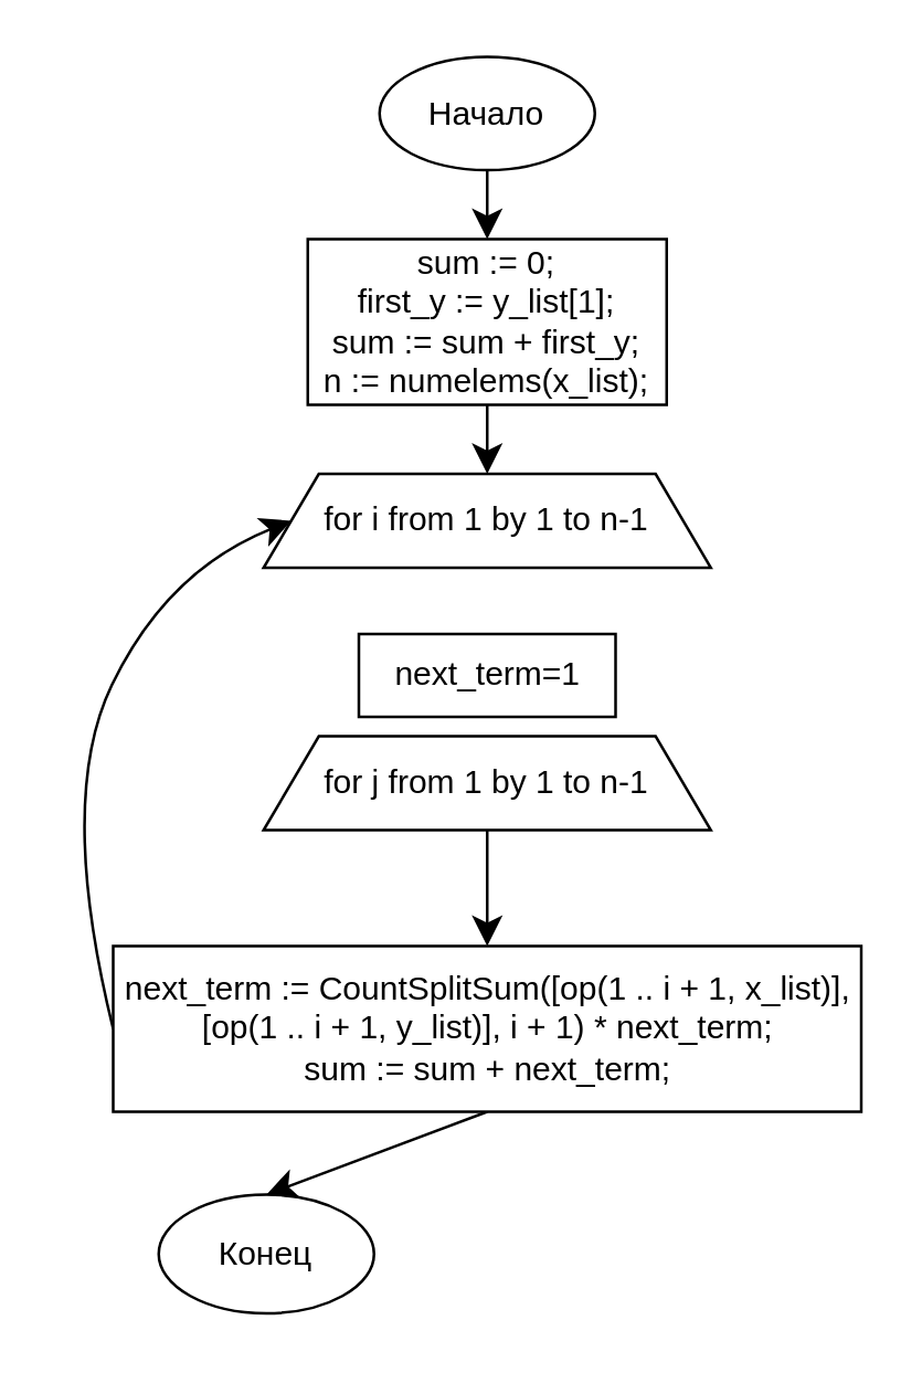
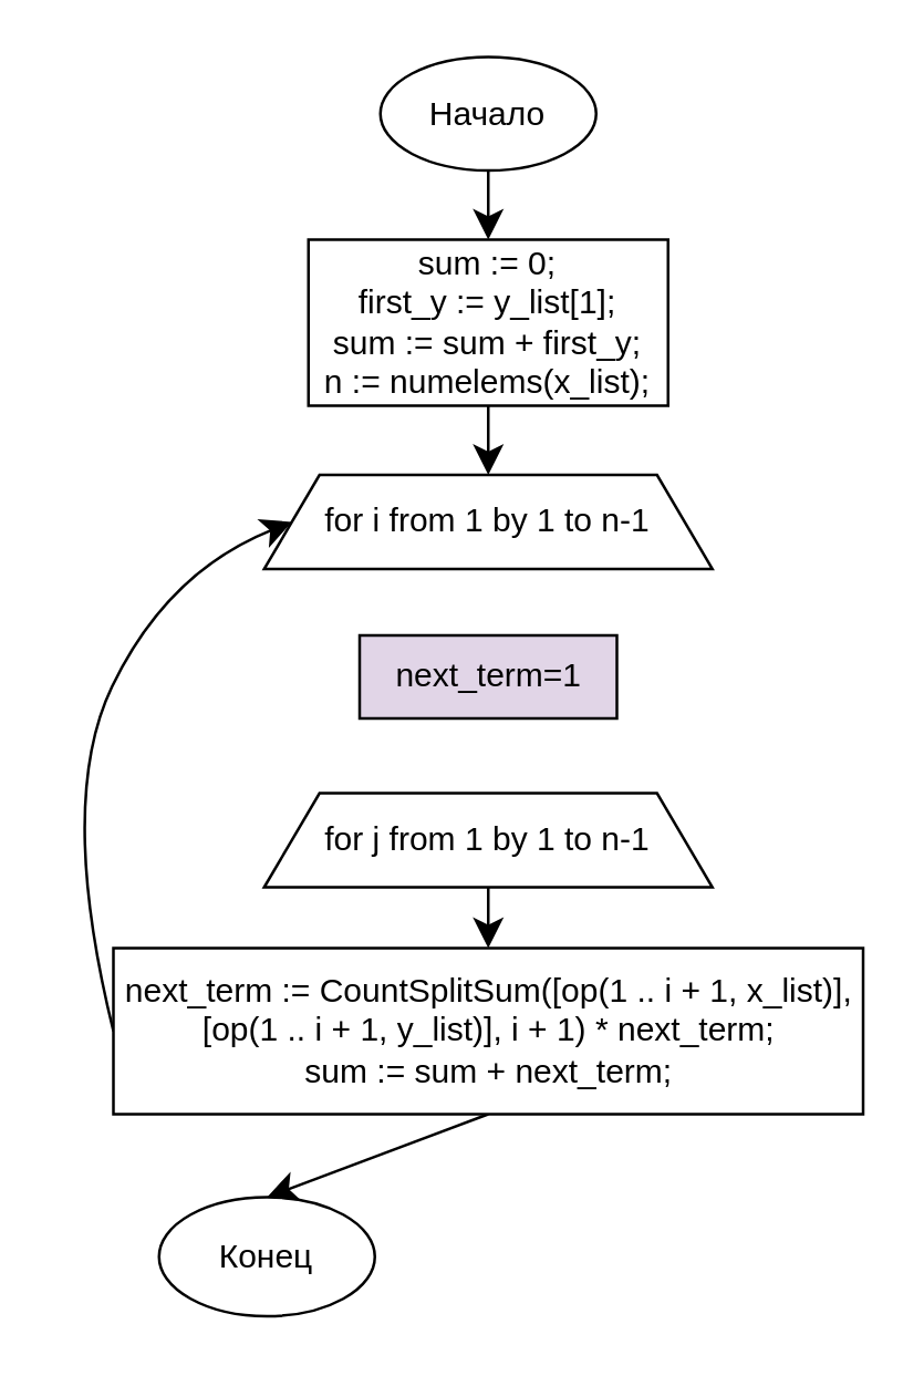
  <mxCell id="0" />
  <mxCell id="1" parent="0" />
  <mxCell id="2" value="" style="edgeStyle=none;curved=1;rounded=0;orthogonalLoop=1;jettySize=auto;html=1;fontSize=12;startSize=8;endSize=8;entryX=0.5;entryY=0;entryDx=0;entryDy=0;" edge="1" parent="1" source="3" target="6"><mxGeometry relative="1" as="geometry" /></mxCell>
  <mxCell id="3" value="Начало" style="ellipse;whiteSpace=wrap;html=1;" vertex="1" parent="1"><mxGeometry x="137" y="20" width="78" height="41" as="geometry" /></mxCell>
  <mxCell id="4" value="Конец" style="ellipse;whiteSpace=wrap;html=1;" vertex="1" parent="1"><mxGeometry x="57" y="432" width="78" height="43" as="geometry" /></mxCell>
  <mxCell id="5" value="" style="edgeStyle=none;curved=1;rounded=0;orthogonalLoop=1;jettySize=auto;html=1;fontSize=12;startSize=8;endSize=8;entryX=0.5;entryY=0;entryDx=0;entryDy=0;" edge="1" parent="1" source="6" target="7"><mxGeometry relative="1" as="geometry" /></mxCell>
  <mxCell id="6" value="&lt;div&gt;sum := 0;&lt;/div&gt;&lt;div&gt;first_y := y_list[1];&lt;/div&gt;&lt;div&gt;sum := sum + first_y;&lt;/div&gt;&lt;div&gt;n := numelems(x_list);&lt;/div&gt;" style="rounded=0;whiteSpace=wrap;html=1;" vertex="1" parent="1"><mxGeometry x="111" y="86" width="130" height="60" as="geometry" /></mxCell>
  <mxCell id="7" value="for i from 1 by 1 to n-1" style="shape=trapezoid;perimeter=trapezoidPerimeter;whiteSpace=wrap;html=1;fixedSize=1;" vertex="1" parent="1"><mxGeometry x="95" y="171" width="162" height="34" as="geometry" /></mxCell>
- <mxCell id="8" value="next_term=1" style="rounded=0;whiteSpace=wrap;html=1;" vertex="1" parent="1"><mxGeometry x="129.5" y="229" width="93" height="30" as="geometry" /></mxCell>
+ <mxCell id="8" value="next_term=1" style="rounded=0;whiteSpace=wrap;html=1;fillColor=#e1d5e7;" vertex="1" parent="1"><mxGeometry x="129.5" y="229" width="93" height="30" as="geometry" /></mxCell>
  <mxCell id="9" style="edgeStyle=none;curved=1;rounded=0;orthogonalLoop=1;jettySize=auto;html=1;exitX=0;exitY=0.5;exitDx=0;exitDy=0;fontSize=12;startSize=8;endSize=8;entryX=0;entryY=0.5;entryDx=0;entryDy=0;" edge="1" parent="1" source="11" target="7"><mxGeometry relative="1" as="geometry"><Array as="points"><mxPoint x="20" y="289" /><mxPoint x="60" y="206" /></Array></mxGeometry></mxCell>
  <mxCell id="10" style="edgeStyle=none;curved=1;rounded=0;orthogonalLoop=1;jettySize=auto;html=1;exitX=0.5;exitY=1;exitDx=0;exitDy=0;entryX=0.5;entryY=0;entryDx=0;entryDy=0;fontSize=12;startSize=8;endSize=8;" edge="1" parent="1" source="11" target="4"><mxGeometry relative="1" as="geometry" /></mxCell>
  <mxCell id="11" value="&lt;div&gt;next_term := CountSplitSum([op(1 .. i + 1, x_list)], [op(1 .. i + 1, y_list)], i + 1) * next_term;&lt;/div&gt;&lt;div&gt;sum := sum + next_term;&lt;/div&gt;" style="rounded=0;whiteSpace=wrap;html=1;" vertex="1" parent="1"><mxGeometry x="40.5" y="342" width="271" height="60" as="geometry" /></mxCell>
  <mxCell id="12" value="" style="edgeStyle=none;curved=1;rounded=0;orthogonalLoop=1;jettySize=auto;html=1;fontSize=12;startSize=8;endSize=8;" edge="1" parent="1" source="13" target="11"><mxGeometry relative="1" as="geometry" /></mxCell>
- <mxCell id="13" value="for j from 1 by 1 to n-1" style="shape=trapezoid;perimeter=trapezoidPerimeter;whiteSpace=wrap;html=1;fixedSize=1;" vertex="1" parent="1"><mxGeometry x="95" y="266" width="162" height="34" as="geometry" /></mxCell>
+ <mxCell id="13" value="for j from 1 by 1 to n-1" style="shape=trapezoid;perimeter=trapezoidPerimeter;whiteSpace=wrap;html=1;fixedSize=1;" vertex="1" parent="1"><mxGeometry x="95" y="286" width="162" height="34" as="geometry" /></mxCell>
